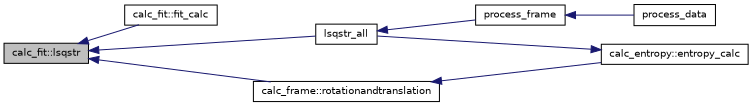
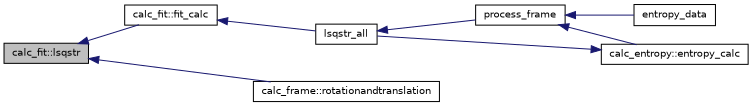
  digraph {
    rankdir=LR
    node [color=black fillcolor=white fontname=Helvetica fontsize=10 shape=record style=filled]
    edge [color=midnightblue dir=back fontname=Helvetica fontsize=10 labelfontname=Helvetica labelfontsize=10 style=solid]
    n1 [fillcolor=grey75 fontcolor=black height=0.2 label="calc_fit::lsqstr" width=0.4]
    n2 [height=0.2 label="calc_fit::fit_calc" width=0.4]
    n3 [height=0.2 label="calc_frame::rotationandtranslation" width=0.4]
    n4 [height=0.2 label=lsqstr_all width=0.4]
    n5 [height=0.2 label="calc_entropy::entropy_calc" width=0.4]
    n6 [height=0.2 label=process_frame width=0.4]
-   n7 [height=0.2 label=process_data width=0.4]
+   n7 [height=0.2 label=entropy_data width=0.4]
    n1 -> n2
    n1 -> n3
-   n1 -> n4
-   n3 -> n5
+   n2 -> n4
+   n6 -> n5
    n4 -> n6
    n5 -> n4
    n6 -> n7
  }
